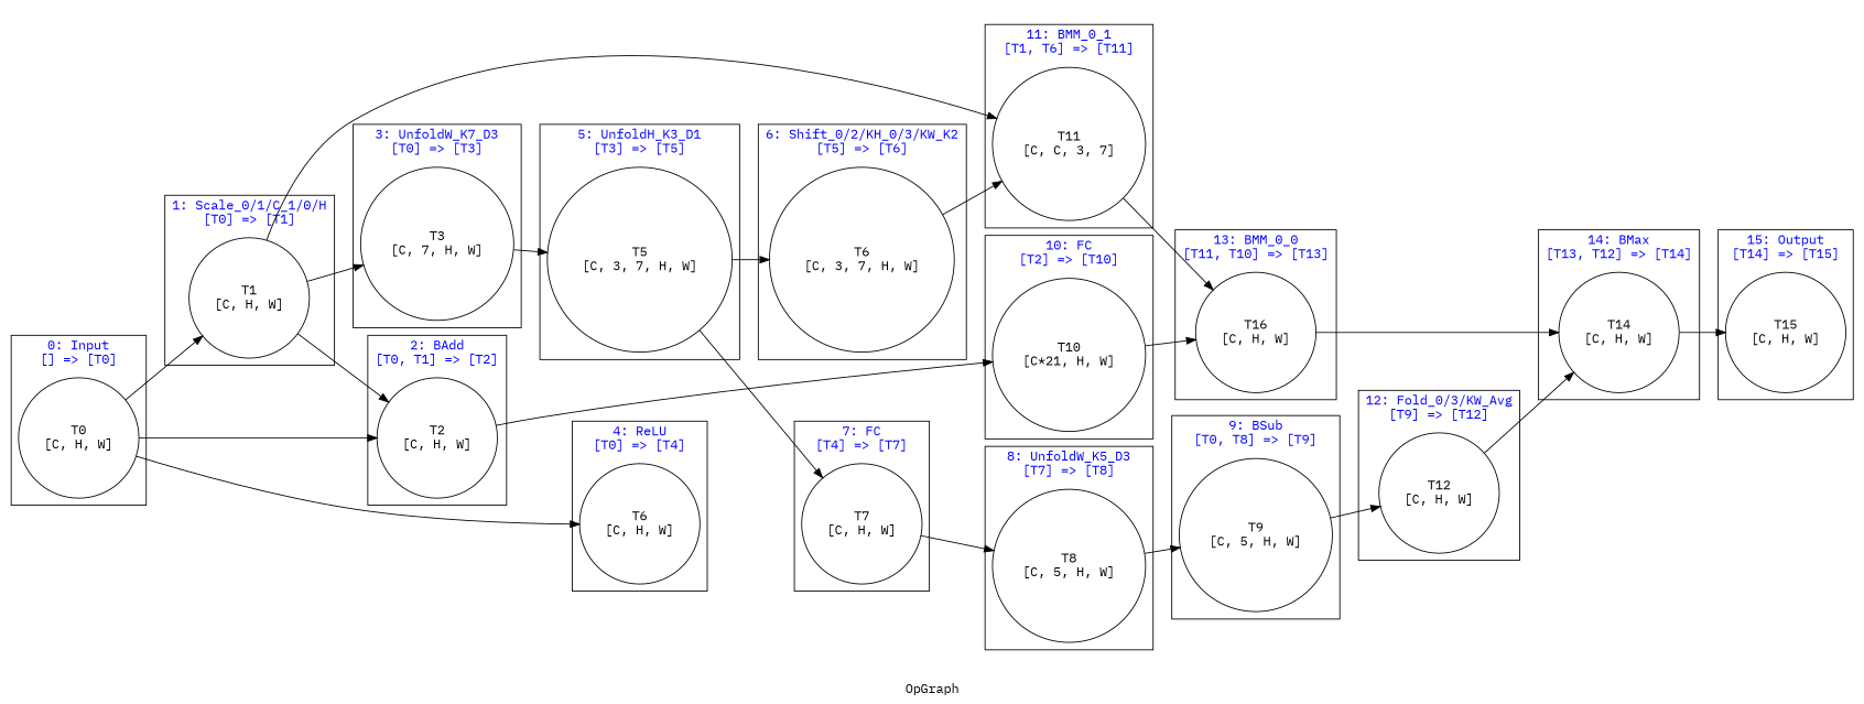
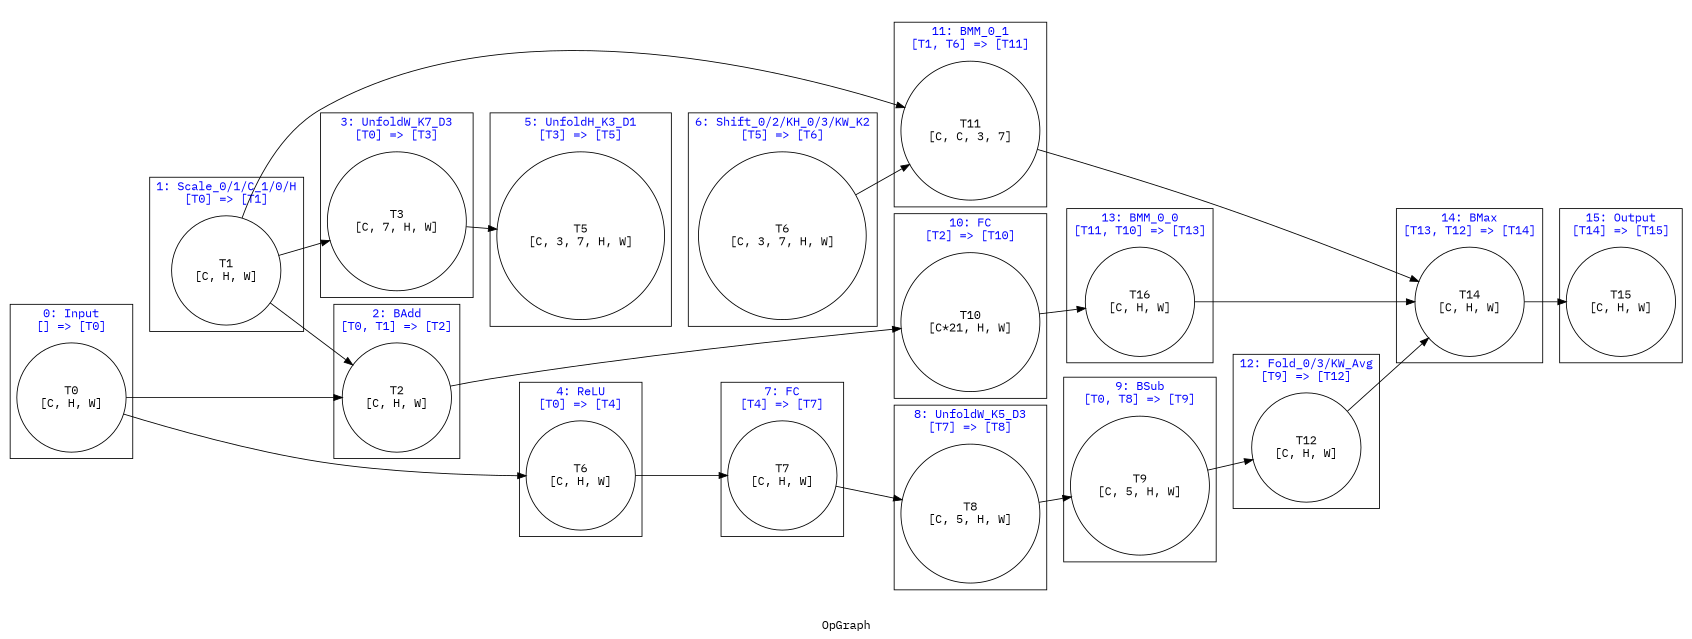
  digraph {
    fontname="IBM Plex Mono"
    label=OpGraph
    rankdir=LR
    node [color=black fontname="IBM Plex Mono" shape=circle]
    edge [fontname="IBM Plex Mono"]
    n1 [label="T0\n[C, H, W]"]
    n2 [label="T1\n[C, H, W]"]
    n3 [label="T2\n[C, H, W]"]
    n4 [label="T3\n[C, 7, H, W]"]
    n5 [label="T6\n[C, H, W]"]
    n6 [label="T5\n[C, 3, 7, H, W]"]
    n7 [label="T6\n[C, 3, 7, H, W]"]
    n8 [label="T7\n[C, H, W]"]
    n9 [label="T8\n[C, 5, H, W]"]
    n10 [label="T9\n[C, 5, H, W]"]
    n11 [label="T10\n[C*21, H, W]"]
    n12 [label="T11\n[C, C, 3, 7]"]
    n13 [label="T12\n[C, H, W]"]
    n14 [label="T16\n[C, H, W]"]
    n15 [label="T14\n[C, H, W]"]
    n16 [label="T15\n[C, H, W]"]
    subgraph sub_1 {
      n1
      n2
      n3
      n4
      n5
      n6
      n7
      n8
      n9
      n10
      n11
      n12
      n13
      n14
      n15
      n16
    }
    subgraph cluster_2 {
      fontcolor=blue
      label="0: Input\n[] => [T0]"
      n1
    }
    subgraph cluster_3 {
      fontcolor=blue
      label="1: Scale_0/1/C_1/0/H\n[T0] => [T1]"
      n2
    }
    subgraph cluster_4 {
      fontcolor=blue
      label="2: BAdd\n[T0, T1] => [T2]"
      n3
    }
    subgraph cluster_5 {
      fontcolor=blue
      label="3: UnfoldW_K7_D3\n[T0] => [T3]"
      n4
    }
    subgraph cluster_6 {
      fontcolor=blue
      label="4: ReLU\n[T0] => [T4]"
      n5
    }
    subgraph cluster_7 {
      fontcolor=blue
      label="5: UnfoldH_K3_D1\n[T3] => [T5]"
      n6
    }
    subgraph cluster_8 {
      fontcolor=blue
      label="6: Shift_0/2/KH_0/3/KW_K2\n[T5] => [T6]"
      n7
    }
    subgraph cluster_9 {
      fontcolor=blue
      label="7: FC\n[T4] => [T7]"
      n8
    }
    subgraph cluster_10 {
      fontcolor=blue
      label="8: UnfoldW_K5_D3\n[T7] => [T8]"
      n9
    }
    subgraph cluster_11 {
      fontcolor=blue
      label="9: BSub\n[T0, T8] => [T9]"
      n10
    }
    subgraph cluster_12 {
      fontcolor=blue
      label="10: FC\n[T2] => [T10]"
      n11
    }
    subgraph cluster_13 {
      fontcolor=blue
      label="11: BMM_0_1\n[T1, T6] => [T11]"
      n12
    }
    subgraph cluster_14 {
      fontcolor=blue
      label="12: Fold_0/3/KW_Avg\n[T9] => [T12]"
      n13
    }
    subgraph cluster_15 {
      fontcolor=blue
      label="13: BMM_0_0\n[T11, T10] => [T13]"
      n14
    }
    subgraph cluster_16 {
      fontcolor=blue
      label="14: BMax\n[T13, T12] => [T14]"
      n15
    }
    subgraph cluster_17 {
      fontcolor=blue
      label="15: Output\n[T14] => [T15]"
      n16
    }
-   n1 -> n2
    n1 -> n3
    n1 -> n5
    n2 -> n3
    n2 -> n4
    n2 -> n12
    n3 -> n11
    n4 -> n6
-   n6 -> n8
-   n6 -> n7
+   n5 -> n8
    n7 -> n12
    n8 -> n9
    n9 -> n10
    n10 -> n13
    n11 -> n14
-   n12 -> n14
+   n12 -> n15
    n13 -> n15
    n14 -> n15
    n15 -> n16
  }
